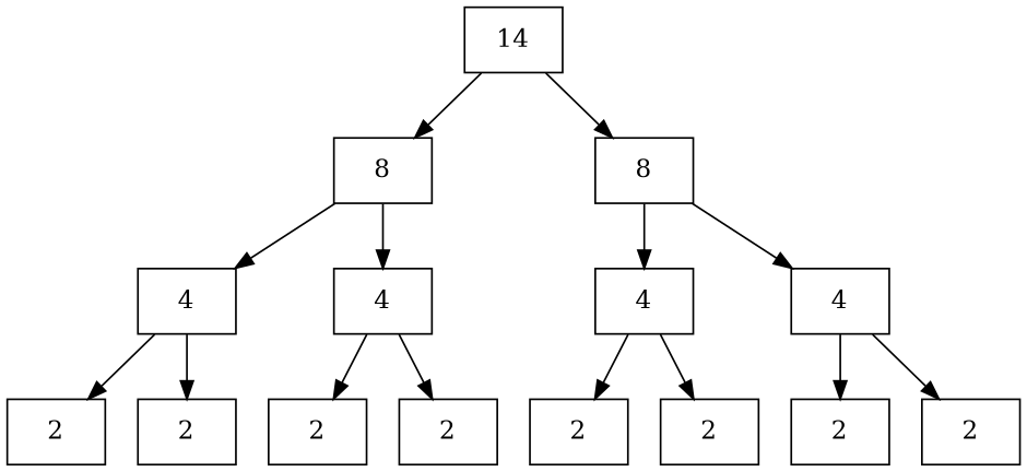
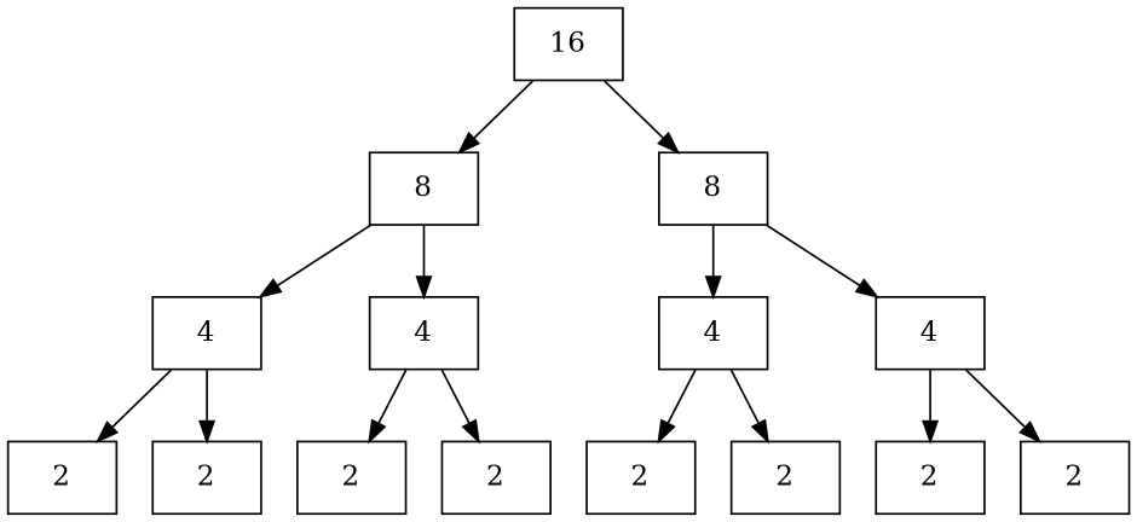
  digraph {
    node [shape=rectangle]
    edge [shape=arrow]
-   n1 [label=14]
+   n1 [label=16]
    n2 [label=8]
    n3 [label=8]
    n4 [label=4]
    n5 [label=4]
    n6 [label=4]
    n7 [label=4]
    n8 [label=2]
    n9 [label=2]
    n10 [label=2]
    n11 [label=2]
    n12 [label=2]
    n13 [label=2]
    n14 [label=2]
    n15 [label=2]
    subgraph sub_1 {
      n1
    }
    subgraph sub_2 {
      n2
    }
    subgraph sub_3 {
      n3
    }
    subgraph sub_4 {
      n4
    }
    subgraph sub_5 {
      n5
    }
    subgraph sub_6 {
      n6
    }
    subgraph sub_7 {
      n7
    }
    subgraph sub_8 {
      n8
    }
    subgraph sub_9 {
      n9
    }
    subgraph sub_10 {
      n10
    }
    subgraph sub_11 {
      n11
    }
    subgraph sub_12 {
      n12
    }
    subgraph sub_13 {
      n13
    }
    subgraph sub_14 {
      n14
    }
    subgraph sub_15 {
      n15
    }
    n1 -> n2
    n1 -> n3
    n2 -> n4
    n2 -> n5
    n3 -> n6
    n3 -> n7
    n4 -> n8
    n4 -> n9
    n5 -> n10
    n5 -> n11
    n6 -> n12
    n6 -> n13
    n7 -> n14
    n7 -> n15
  }
